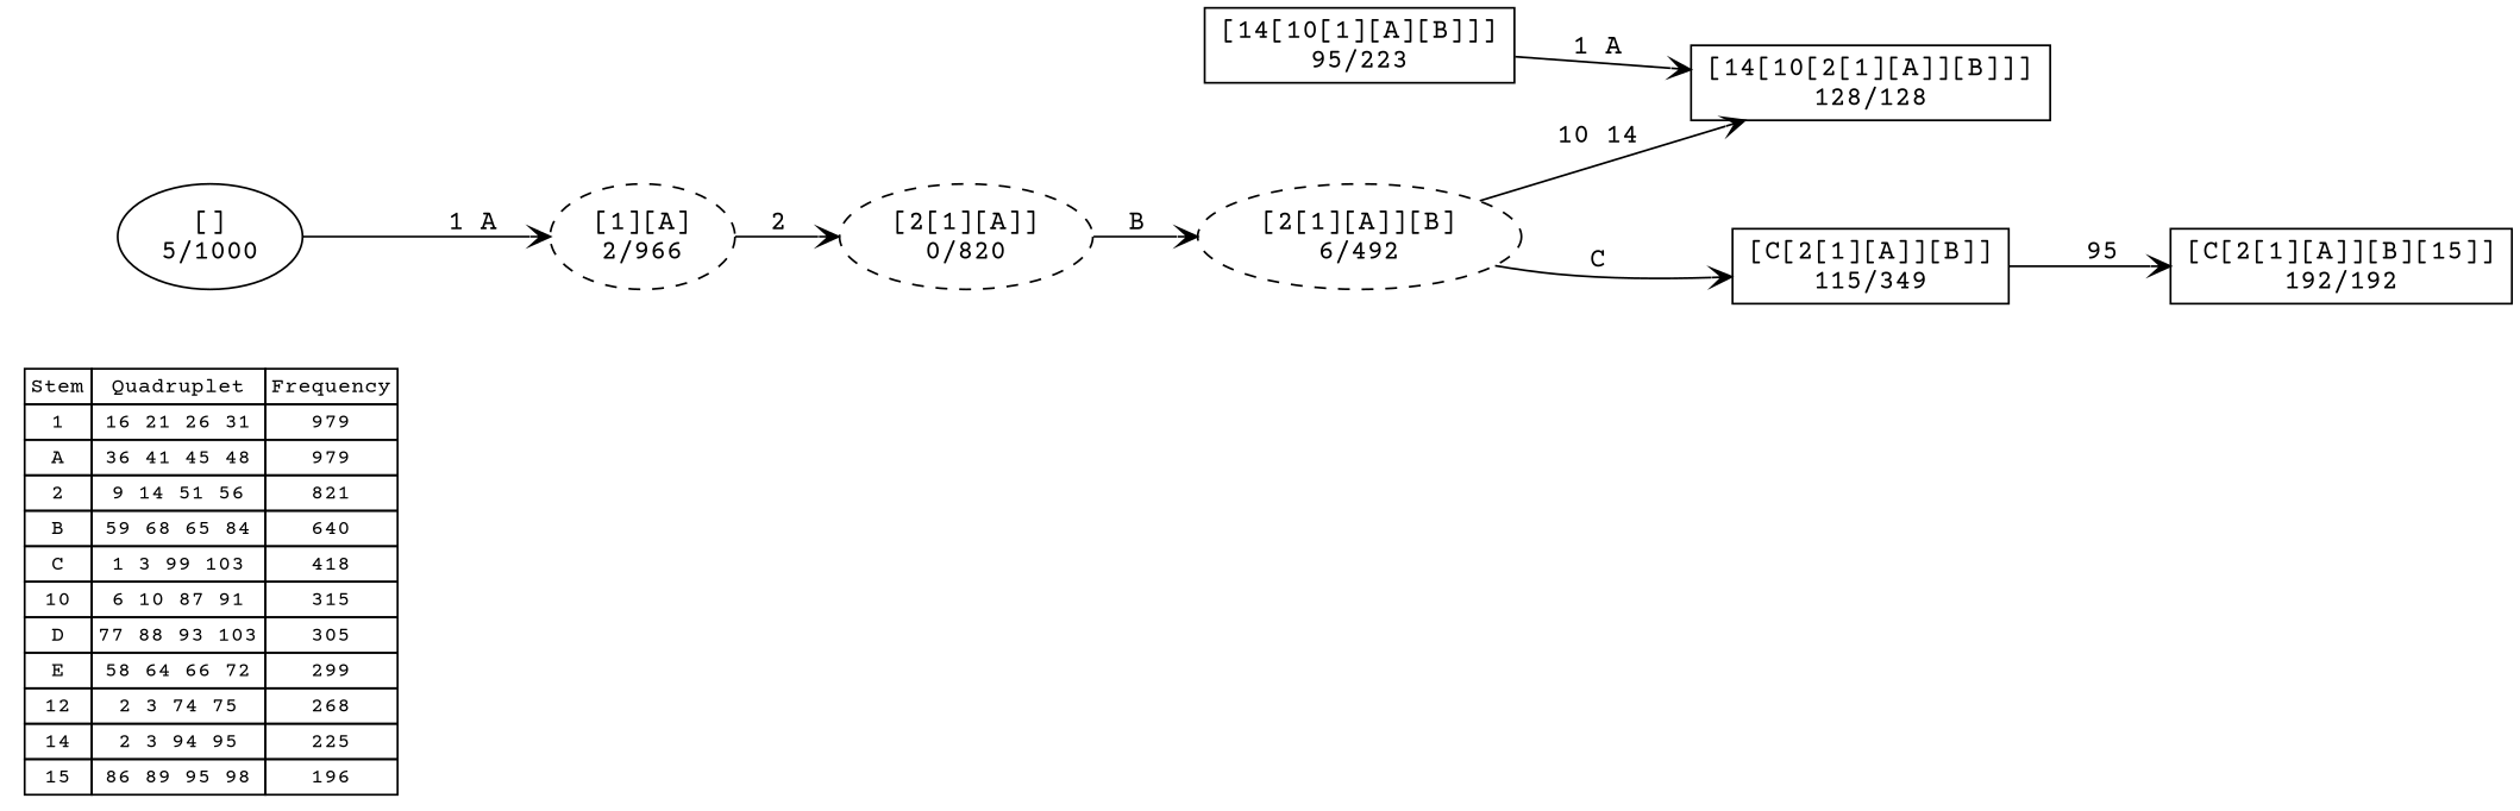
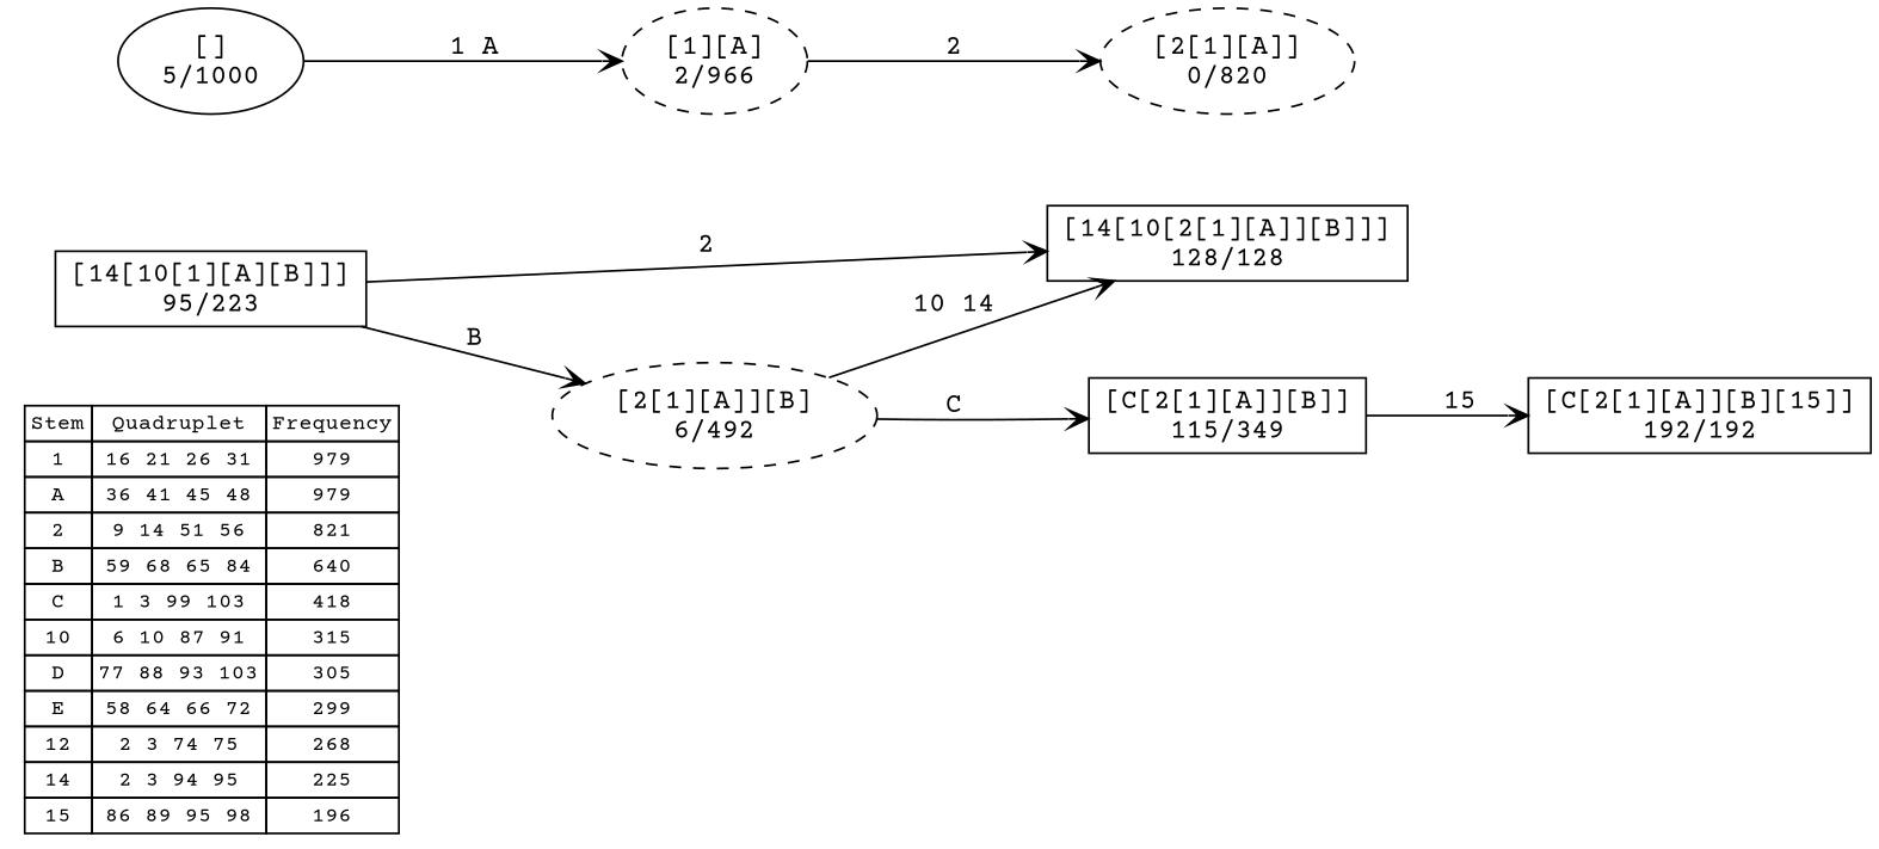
  digraph {
    fontname="Courier Prime"
    nodesep=0.5
    rankdir=LR
    node [fontname="Courier Prime"]
    edge [arrowhead=vee fontname="Courier Prime"]
    n1 [fontsize=11 label=< <table border="0" cellborder="1" cellspacing="0"><tr><td>Stem</td><td>Quadruplet</td><td>Frequency</td></tr> <tr><td>1</td><td>16 21 26 31</td><td>979</td></tr> <tr><td>A</td><td>36 41 45 48</td><td>979</td></tr> <tr><td>2</td><td>9 14 51 56</td><td>821</td></tr> <tr><td>B</td><td>59 68 65 84</td><td>640</td></tr> <tr><td>C</td><td>1 3 99 103</td><td>418</td></tr> <tr><td>10</td><td>6 10 87 91</td><td>315</td></tr> <tr><td>D</td><td>77 88 93 103</td><td>305</td></tr> <tr><td>E</td><td>58 64 66 72</td><td>299</td></tr> <tr><td>12</td><td>2 3 74 75</td><td>268</td></tr> <tr><td>14</td><td>2 3 94 95</td><td>225</td></tr> <tr><td>15</td><td>86 89 95 98</td><td>196</td></tr> </table>> shape=plaintext]
    n2 [label="[C[2[1][A]][B][15]]\n192/192" shape=box]
    n3 [label="[14[10[2[1][A]][B]]]\n128/128" shape=box]
    n4 [label="[C[2[1][A]][B]]\n115/349" shape=box]
    n5 [label="[14[10[1][A][B]]]\n95/223" shape=box]
    n6 [label="[2[1][A]]\n0/820" style=dashed]
    n7 [label="[2[1][A]][B]\n6/492" style=dashed]
    n8 [label="[1][A]\n2/966" style=dashed]
    n9 [label="[]\n5/1000"]
-   n4 -> n2 [label="95 "]
-   n5 -> n3 [label="1 A "]
-   n6 -> n7 [label="B "]
+   n4 -> n2 [label="15 "]
+   n5 -> n3 [label="2 "]
+   n5 -> n7 [label="B "]
    n7 -> n3 [label="10 14 "]
    n7 -> n4 [label="C "]
    n8 -> n6 [label="2 "]
    n9 -> n8 [label="1 A "]
  }
